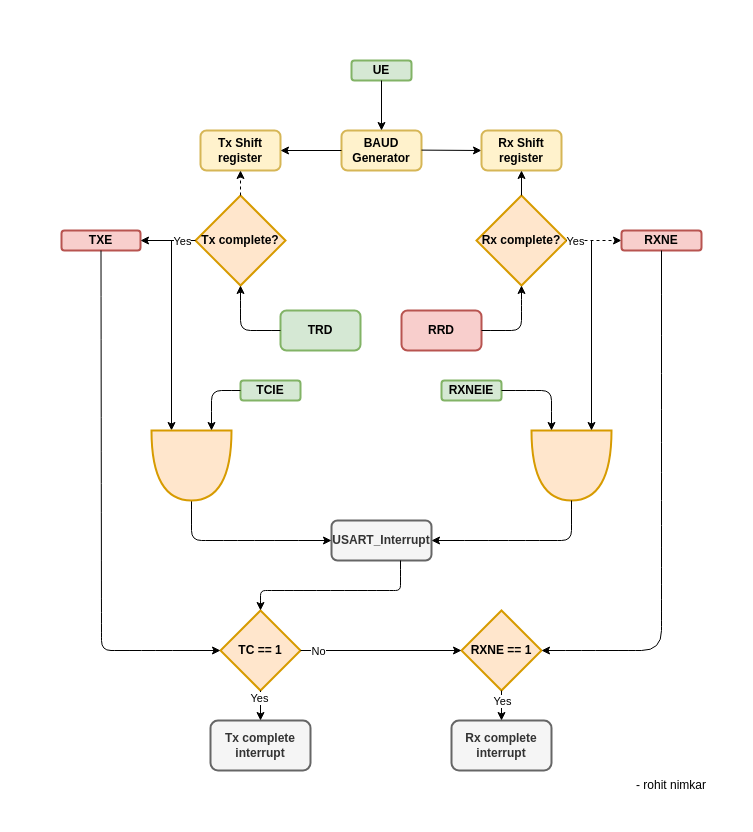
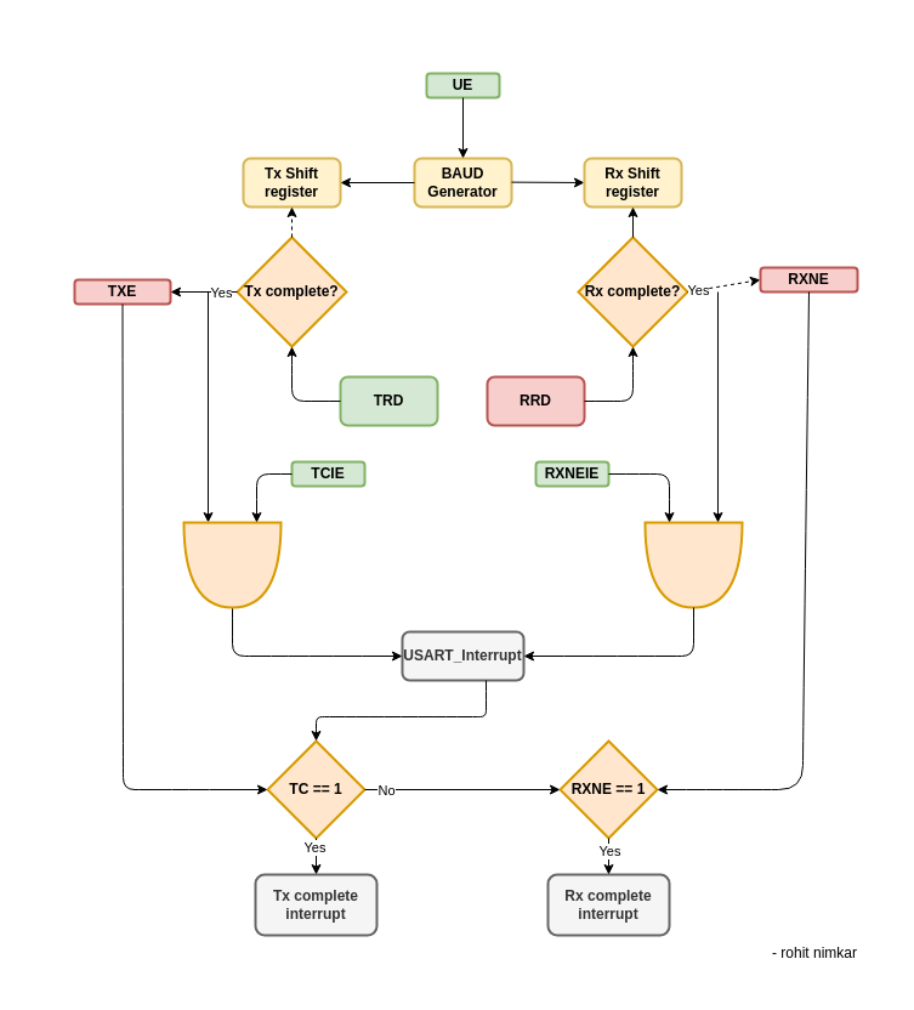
  <mxCell id="0" />
  <mxCell id="1" parent="0" />
  <mxCell id="2" value="" style="group" parent="1" vertex="1" connectable="0"><mxGeometry x="20" y="20" width="711" height="790" as="geometry" /></mxCell>
  <mxCell id="3" value="" style="group" parent="2" vertex="1" connectable="0"><mxGeometry x="41" y="40" width="650" height="740" as="geometry" /></mxCell>
  <mxCell id="4" value="BAUD Generator" style="rounded=1;whiteSpace=wrap;html=1;fillColor=#fff2cc;strokeColor=#d6b656;strokeWidth=2;fontStyle=1" parent="3" vertex="1"><mxGeometry x="280" y="70" width="80" height="40" as="geometry" /></mxCell>
  <mxCell id="5" value="UE" style="rounded=1;whiteSpace=wrap;html=1;fillColor=#d5e8d4;strokeColor=#82b366;strokeWidth=2;fontStyle=1" parent="3" vertex="1"><mxGeometry x="290" width="60" height="20" as="geometry" /></mxCell>
  <mxCell id="6" value="Tx Shift register" style="rounded=1;whiteSpace=wrap;html=1;fillColor=#fff2cc;strokeColor=#d6b656;strokeWidth=2;fontStyle=1" parent="3" vertex="1"><mxGeometry x="139" y="70" width="80" height="40" as="geometry" /></mxCell>
  <mxCell id="7" value="TRD" style="rounded=1;whiteSpace=wrap;html=1;fillColor=#d5e8d4;strokeColor=#82b366;strokeWidth=2;fontStyle=1" parent="3" vertex="1"><mxGeometry x="219" y="250" width="80" height="40" as="geometry" /></mxCell>
  <mxCell id="8" value="Tx complete?" style="rhombus;whiteSpace=wrap;html=1;fillColor=#ffe6cc;strokeColor=#d79b00;strokeWidth=2;fontStyle=1" parent="3" vertex="1"><mxGeometry x="134" y="135" width="90" height="90" as="geometry" /></mxCell>
  <mxCell id="9" value="USART_Interrupt" style="rounded=1;whiteSpace=wrap;html=1;fillColor=#f5f5f5;fontColor=#333333;strokeColor=#666666;strokeWidth=2;fontStyle=1" parent="3" vertex="1"><mxGeometry x="270" y="460" width="100" height="40" as="geometry" /></mxCell>
  <mxCell id="10" value="TXE" style="rounded=1;whiteSpace=wrap;html=1;fillColor=#f8cecc;strokeColor=#b85450;strokeWidth=2;fontStyle=1" parent="3" vertex="1"><mxGeometry y="170" width="79" height="20" as="geometry" /></mxCell>
  <mxCell id="11" value="TC == 1" style="rhombus;whiteSpace=wrap;html=1;fillColor=#ffe6cc;strokeColor=#d79b00;strokeWidth=2;fontStyle=1" parent="3" vertex="1"><mxGeometry x="159" y="550" width="80" height="80" as="geometry" /></mxCell>
  <mxCell id="12" value="RXNE == 1" style="rhombus;whiteSpace=wrap;html=1;fillColor=#ffe6cc;strokeColor=#d79b00;strokeWidth=2;fontStyle=1" parent="3" vertex="1"><mxGeometry x="400" y="550" width="80" height="80" as="geometry" /></mxCell>
  <mxCell id="13" value="" style="endArrow=classic;html=1;rounded=0;exitX=1;exitY=0.5;exitDx=0;exitDy=0;entryX=0;entryY=0.5;entryDx=0;entryDy=0;" parent="3" source="11" target="12" edge="1"><mxGeometry width="50" height="50" relative="1" as="geometry"><mxPoint x="435" y="620" as="sourcePoint" /><mxPoint x="415" y="620" as="targetPoint" /><Array as="points" /></mxGeometry></mxCell>
  <mxCell id="14" value="No" style="edgeLabel;html=1;align=center;verticalAlign=middle;resizable=0;points=[];" parent="13" vertex="1" connectable="0"><mxGeometry x="-0.789" relative="1" as="geometry"><mxPoint as="offset" /></mxGeometry></mxCell>
  <mxCell id="15" value="Tx complete interrupt" style="rounded=1;whiteSpace=wrap;html=1;fillColor=#f5f5f5;fontColor=#333333;strokeColor=#666666;strokeWidth=2;fontStyle=1" parent="3" vertex="1"><mxGeometry x="149" y="660" width="100" height="50" as="geometry" /></mxCell>
  <mxCell id="16" value="" style="endArrow=classic;html=1;rounded=0;entryX=0.5;entryY=0;entryDx=0;entryDy=0;exitX=0.5;exitY=1;exitDx=0;exitDy=0;" parent="3" source="5" target="4" edge="1"><mxGeometry width="50" height="50" relative="1" as="geometry"><mxPoint x="260" y="150" as="sourcePoint" /><mxPoint x="310" y="100" as="targetPoint" /></mxGeometry></mxCell>
  <mxCell id="17" value="" style="endArrow=classic;html=1;rounded=0;entryX=1;entryY=0.5;entryDx=0;entryDy=0;" parent="3" target="6" edge="1"><mxGeometry width="50" height="50" relative="1" as="geometry"><mxPoint x="280" y="90" as="sourcePoint" /><mxPoint x="229" y="120" as="targetPoint" /></mxGeometry></mxCell>
  <mxCell id="18" value="" style="endArrow=classic;html=1;rounded=0;entryX=0.5;entryY=1;entryDx=0;entryDy=0;dashed=1;" parent="3" source="8" target="6" edge="1"><mxGeometry width="50" height="50" relative="1" as="geometry"><mxPoint x="199" y="190" as="sourcePoint" /><mxPoint x="249" y="140" as="targetPoint" /></mxGeometry></mxCell>
  <mxCell id="19" value="" style="endArrow=classic;html=1;rounded=0;entryX=1;entryY=0.5;entryDx=0;entryDy=0;exitX=0;exitY=0.5;exitDx=0;exitDy=0;" parent="3" source="8" target="10" edge="1"><mxGeometry width="50" height="50" relative="1" as="geometry"><mxPoint x="79" y="215" as="sourcePoint" /><mxPoint x="129" y="165" as="targetPoint" /><Array as="points" /></mxGeometry></mxCell>
  <mxCell id="20" value="Yes" style="edgeLabel;html=1;align=center;verticalAlign=middle;resizable=0;points=[];" parent="19" vertex="1" connectable="0"><mxGeometry x="-0.396" relative="1" as="geometry"><mxPoint x="3" as="offset" /></mxGeometry></mxCell>
  <mxCell id="21" value="TCIE" style="rounded=1;whiteSpace=wrap;html=1;fillColor=#d5e8d4;strokeColor=#82b366;strokeWidth=2;fontStyle=1" parent="3" vertex="1"><mxGeometry x="179" y="320" width="60" height="20" as="geometry" /></mxCell>
  <mxCell id="22" value="" style="curved=1;endArrow=classic;html=1;rounded=0;exitX=1;exitY=0.5;exitDx=0;exitDy=0;exitPerimeter=0;" parent="3" source="24" edge="1"><mxGeometry width="50" height="50" relative="1" as="geometry"><mxPoint x="104" y="440" as="sourcePoint" /><mxPoint x="270" y="480" as="targetPoint" /><Array as="points"><mxPoint x="130" y="460" /><mxPoint x="130" y="480" /><mxPoint x="150" y="480" /></Array></mxGeometry></mxCell>
  <mxCell id="23" value="" style="endArrow=classic;html=1;rounded=0;entryX=0;entryY=0.75;entryDx=0;entryDy=0;entryPerimeter=0;" parent="3" target="24" edge="1"><mxGeometry width="50" height="50" relative="1" as="geometry"><mxPoint x="110" y="180" as="sourcePoint" /><mxPoint x="117.332" y="330.72" as="targetPoint" /></mxGeometry></mxCell>
  <mxCell id="24" value="" style="shape=or;whiteSpace=wrap;html=1;direction=south;fillColor=#ffe6cc;strokeColor=#d79b00;strokeWidth=2;fontStyle=1" parent="3" vertex="1"><mxGeometry x="90" y="370" width="80" height="70" as="geometry" /></mxCell>
  <mxCell id="25" value="" style="curved=1;endArrow=classic;html=1;rounded=0;entryX=0.5;entryY=0;entryDx=0;entryDy=0;exitX=0.5;exitY=1;exitDx=0;exitDy=0;" parent="3" target="11" edge="1"><mxGeometry width="50" height="50" relative="1" as="geometry"><mxPoint x="339" y="500" as="sourcePoint" /><mxPoint x="119" y="540" as="targetPoint" /><Array as="points"><mxPoint x="339" y="520" /><mxPoint x="339" y="530" /><mxPoint x="329" y="530" /><mxPoint x="209" y="530" /><mxPoint x="199" y="530" /><mxPoint x="199" y="540" /><mxPoint x="199" y="550" /></Array></mxGeometry></mxCell>
  <mxCell id="26" value="" style="curved=1;endArrow=classic;html=1;rounded=0;entryX=0;entryY=0.25;entryDx=0;entryDy=0;entryPerimeter=0;exitX=0;exitY=0.5;exitDx=0;exitDy=0;" parent="3" source="21" target="24" edge="1"><mxGeometry width="50" height="50" relative="1" as="geometry"><mxPoint x="219" y="440" as="sourcePoint" /><mxPoint x="229" y="390" as="targetPoint" /><Array as="points"><mxPoint x="170" y="330" /><mxPoint x="150" y="330" /><mxPoint x="150" y="350" /></Array></mxGeometry></mxCell>
  <mxCell id="27" value="" style="endArrow=classic;html=1;rounded=0;entryX=0;entryY=0.5;entryDx=0;entryDy=0;exitX=0;exitY=0.5;exitDx=0;exitDy=0;" parent="3" target="28" edge="1"><mxGeometry width="50" height="50" relative="1" as="geometry"><mxPoint x="360" y="89.62" as="sourcePoint" /><mxPoint x="445" y="89.62" as="targetPoint" /></mxGeometry></mxCell>
  <mxCell id="28" value="Rx Shift register" style="rounded=1;whiteSpace=wrap;html=1;fillColor=#fff2cc;strokeColor=#d6b656;strokeWidth=2;fontStyle=1" parent="3" vertex="1"><mxGeometry x="420" y="70" width="80" height="40" as="geometry" /></mxCell>
  <mxCell id="29" value="Rx complete?" style="rhombus;whiteSpace=wrap;html=1;fillColor=#ffe6cc;strokeColor=#d79b00;strokeWidth=2;fontStyle=1" parent="3" vertex="1"><mxGeometry x="415" y="135" width="90" height="90" as="geometry" /></mxCell>
  <mxCell id="30" value="" style="endArrow=classic;html=1;rounded=0;entryX=0.5;entryY=1;entryDx=0;entryDy=0;" parent="3" source="29" target="28" edge="1"><mxGeometry width="50" height="50" relative="1" as="geometry"><mxPoint x="510" y="190" as="sourcePoint" /><mxPoint x="560" y="140" as="targetPoint" /></mxGeometry></mxCell>
  <mxCell id="31" value="" style="endArrow=classic;html=1;rounded=0;entryX=0;entryY=0.5;entryDx=0;entryDy=0;exitX=1;exitY=0.5;exitDx=0;exitDy=0;dashed=1;" parent="3" source="29" target="39" edge="1"><mxGeometry width="50" height="50" relative="1" as="geometry"><mxPoint x="530.0" y="209.74" as="sourcePoint" /><mxPoint x="600.0" y="209.74" as="targetPoint" /><Array as="points" /></mxGeometry></mxCell>
  <mxCell id="32" value="Yes" style="edgeLabel;html=1;align=center;verticalAlign=middle;resizable=0;points=[];" parent="31" vertex="1" connectable="0"><mxGeometry x="-0.718" relative="1" as="geometry"><mxPoint as="offset" /></mxGeometry></mxCell>
  <mxCell id="33" value="RRD" style="rounded=1;whiteSpace=wrap;html=1;fillColor=#f8cecc;strokeColor=#b85450;strokeWidth=2;fontStyle=1" parent="3" vertex="1"><mxGeometry x="340" y="250" width="80" height="40" as="geometry" /></mxCell>
  <mxCell id="34" value="RXNEIE" style="rounded=1;whiteSpace=wrap;html=1;fillColor=#d5e8d4;strokeColor=#82b366;strokeWidth=2;fontStyle=1" parent="3" vertex="1"><mxGeometry x="380" y="320" width="60" height="20" as="geometry" /></mxCell>
  <mxCell id="35" value="" style="shape=or;whiteSpace=wrap;html=1;direction=south;fillColor=#ffe6cc;strokeColor=#d79b00;strokeWidth=2;fontStyle=1" parent="3" vertex="1"><mxGeometry x="470" y="370" width="80" height="70" as="geometry" /></mxCell>
  <mxCell id="36" value="" style="curved=1;endArrow=classic;html=1;rounded=0;exitX=1;exitY=0.5;exitDx=0;exitDy=0;exitPerimeter=0;" parent="3" source="35" edge="1"><mxGeometry width="50" height="50" relative="1" as="geometry"><mxPoint x="510.0" y="440" as="sourcePoint" /><mxPoint x="370" y="480" as="targetPoint" /><Array as="points"><mxPoint x="510" y="460" /><mxPoint x="510" y="480" /><mxPoint x="490" y="480" /></Array></mxGeometry></mxCell>
  <mxCell id="37" value="" style="curved=1;endArrow=classic;html=1;rounded=0;entryX=0;entryY=0.75;entryDx=0;entryDy=0;entryPerimeter=0;exitX=1;exitY=0.5;exitDx=0;exitDy=0;" parent="3" source="34" target="35" edge="1"><mxGeometry width="50" height="50" relative="1" as="geometry"><mxPoint x="380" y="410" as="sourcePoint" /><mxPoint x="430" y="360" as="targetPoint" /><Array as="points"><mxPoint x="470" y="330" /><mxPoint x="490" y="330" /><mxPoint x="490" y="350" /></Array></mxGeometry></mxCell>
  <mxCell id="38" value="" style="endArrow=classic;html=1;rounded=0;entryX=0;entryY=0.25;entryDx=0;entryDy=0;entryPerimeter=0;" parent="3" target="35" edge="1"><mxGeometry width="50" height="50" relative="1" as="geometry"><mxPoint x="530" y="180" as="sourcePoint" /><mxPoint x="550" y="300" as="targetPoint" /></mxGeometry></mxCell>
- <mxCell id="39" value="RXNE" style="rounded=1;whiteSpace=wrap;html=1;fillColor=#f8cecc;strokeColor=#b85450;strokeWidth=2;fontStyle=1" parent="3" vertex="1"><mxGeometry x="560" y="170" width="80" height="20" as="geometry" /></mxCell>
+ <mxCell id="39" value="RXNE" style="rounded=1;whiteSpace=wrap;html=1;fillColor=#f8cecc;strokeColor=#b85450;strokeWidth=2;fontStyle=1" parent="3" vertex="1"><mxGeometry x="565" y="160" width="80" height="20" as="geometry" /></mxCell>
  <mxCell id="40" value="" style="curved=1;endArrow=classic;html=1;rounded=0;entryX=0;entryY=0.5;entryDx=0;entryDy=0;exitX=0.5;exitY=1;exitDx=0;exitDy=0;" parent="3" source="10" target="11" edge="1"><mxGeometry width="50" height="50" relative="1" as="geometry"><mxPoint x="19.0" y="340" as="sourcePoint" /><mxPoint x="49" y="605" as="targetPoint" /><Array as="points"><mxPoint x="40" y="570" /><mxPoint x="40" y="590" /><mxPoint x="59" y="590" /></Array></mxGeometry></mxCell>
  <mxCell id="41" value="" style="curved=1;endArrow=classic;html=1;rounded=0;entryX=1;entryY=0.5;entryDx=0;entryDy=0;exitX=0.5;exitY=1;exitDx=0;exitDy=0;" parent="3" source="39" target="12" edge="1"><mxGeometry width="50" height="50" relative="1" as="geometry"><mxPoint x="640.0" y="340" as="sourcePoint" /><mxPoint x="500" y="655" as="targetPoint" /><Array as="points"><mxPoint x="600" y="550" /><mxPoint x="600" y="590" /><mxPoint x="560" y="590" /></Array></mxGeometry></mxCell>
  <mxCell id="42" value="" style="curved=1;endArrow=classic;html=1;rounded=0;entryX=0.5;entryY=1;entryDx=0;entryDy=0;exitX=0;exitY=0.5;exitDx=0;exitDy=0;" parent="3" source="7" target="8" edge="1"><mxGeometry width="50" height="50" relative="1" as="geometry"><mxPoint x="159" y="300" as="sourcePoint" /><mxPoint x="209" y="250" as="targetPoint" /><Array as="points"><mxPoint x="199" y="270" /><mxPoint x="179" y="270" /><mxPoint x="179" y="250" /></Array></mxGeometry></mxCell>
  <mxCell id="43" value="" style="curved=1;endArrow=classic;html=1;rounded=0;entryX=0.5;entryY=1;entryDx=0;entryDy=0;" parent="3" edge="1"><mxGeometry width="50" height="50" relative="1" as="geometry"><mxPoint x="420" y="270" as="sourcePoint" /><mxPoint x="460" y="225" as="targetPoint" /><Array as="points"><mxPoint x="440" y="270" /><mxPoint x="460" y="270" /><mxPoint x="460" y="250" /><mxPoint x="460" y="240" /></Array></mxGeometry></mxCell>
  <mxCell id="44" value="Rx complete interrupt" style="rounded=1;whiteSpace=wrap;html=1;fillColor=#f5f5f5;fontColor=#333333;strokeColor=#666666;strokeWidth=2;fontStyle=1" parent="3" vertex="1"><mxGeometry x="390" y="660" width="100" height="50" as="geometry" /></mxCell>
  <mxCell id="45" value="" style="endArrow=classic;html=1;rounded=0;entryX=0.5;entryY=0;entryDx=0;entryDy=0;exitX=0.5;exitY=1;exitDx=0;exitDy=0;" parent="3" source="11" target="15" edge="1"><mxGeometry width="50" height="50" relative="1" as="geometry"><mxPoint x="89" y="660" as="sourcePoint" /><mxPoint x="139" y="610" as="targetPoint" /></mxGeometry></mxCell>
  <mxCell id="46" value="Yes" style="edgeLabel;html=1;align=center;verticalAlign=middle;resizable=0;points=[];" parent="45" vertex="1" connectable="0"><mxGeometry x="-0.541" y="-2" relative="1" as="geometry"><mxPoint as="offset" /></mxGeometry></mxCell>
  <mxCell id="47" value="" style="endArrow=classic;html=1;rounded=0;exitX=0.5;exitY=1;exitDx=0;exitDy=0;" parent="3" source="12" target="44" edge="1"><mxGeometry width="50" height="50" relative="1" as="geometry"><mxPoint x="190" y="640" as="sourcePoint" /><mxPoint x="190" y="670" as="targetPoint" /></mxGeometry></mxCell>
  <mxCell id="48" value="Yes" style="edgeLabel;html=1;align=center;verticalAlign=middle;resizable=0;points=[];" parent="47" vertex="1" connectable="0"><mxGeometry x="-0.355" relative="1" as="geometry"><mxPoint as="offset" /></mxGeometry></mxCell>
  <mxCell id="49" value="- rohit nimkar" style="text;html=1;strokeColor=none;fillColor=none;align=center;verticalAlign=middle;whiteSpace=wrap;rounded=0;" parent="3" vertex="1"><mxGeometry x="570" y="710" width="80" height="30" as="geometry" /></mxCell>
  <mxCell id="50" value="" style="rounded=0;whiteSpace=wrap;html=1;strokeWidth=2;fillColor=none;strokeColor=none;" parent="2" vertex="1"><mxGeometry width="711" height="790" as="geometry" /></mxCell>
